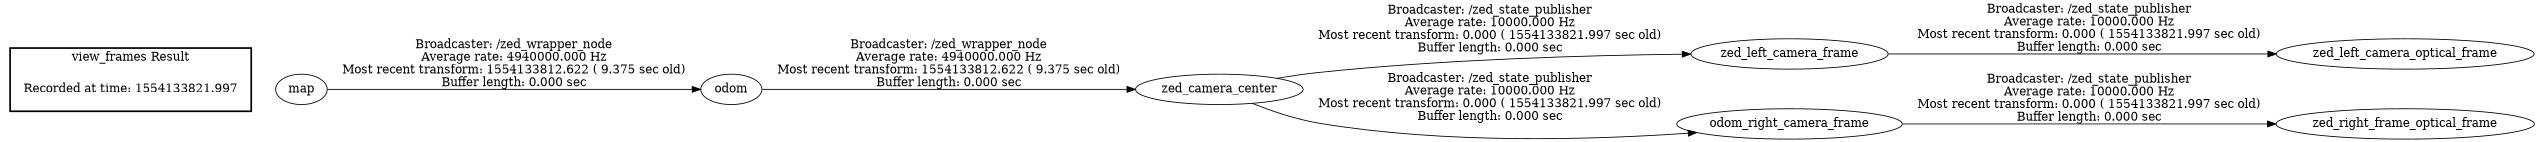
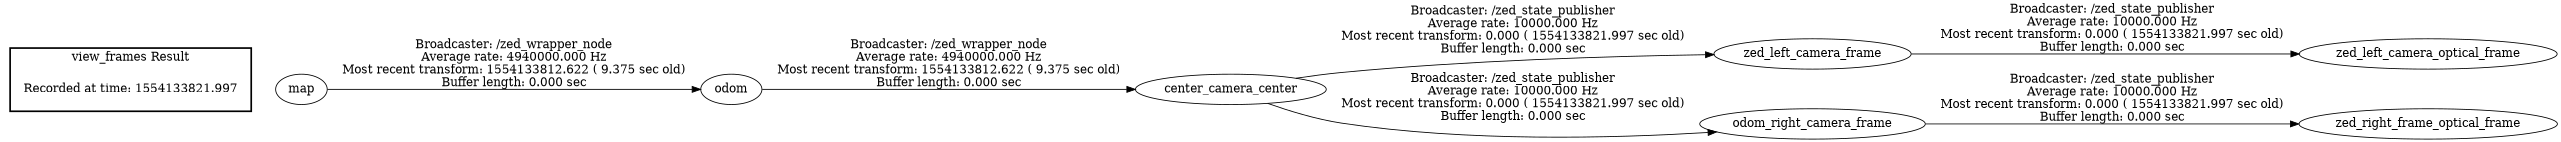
  digraph {
    rankdir=LR
    "Recorded at time: 1554133821.997" [shape=plaintext]
    map
-   zed_camera_center
+   zed_camera_center [label=center_camera_center]
    zed_left_camera_frame
    n5 [label=odom_right_camera_frame]
    zed_left_camera_optical_frame
    n7 [label=zed_right_frame_optical_frame]
    odom
    subgraph cluster_1 {
      color=black
      label="view_frames Result"
      style=bold
      "Recorded at time: 1554133821.997"
    }
    "Recorded at time: 1554133821.997" -> map [style=invis]
    map -> odom [label="Broadcaster: /zed_wrapper_node\nAverage rate: 4940000.000 Hz\nMost recent transform: 1554133812.622 ( 9.375 sec old)\nBuffer length: 0.000 sec\n"]
    zed_camera_center -> zed_left_camera_frame [label="Broadcaster: /zed_state_publisher\nAverage rate: 10000.000 Hz\nMost recent transform: 0.000 ( 1554133821.997 sec old)\nBuffer length: 0.000 sec\n"]
    zed_camera_center -> n5 [label="Broadcaster: /zed_state_publisher\nAverage rate: 10000.000 Hz\nMost recent transform: 0.000 ( 1554133821.997 sec old)\nBuffer length: 0.000 sec\n"]
    zed_left_camera_frame -> zed_left_camera_optical_frame [label="Broadcaster: /zed_state_publisher\nAverage rate: 10000.000 Hz\nMost recent transform: 0.000 ( 1554133821.997 sec old)\nBuffer length: 0.000 sec\n"]
    n5 -> n7 [label="Broadcaster: /zed_state_publisher\nAverage rate: 10000.000 Hz\nMost recent transform: 0.000 ( 1554133821.997 sec old)\nBuffer length: 0.000 sec\n"]
    odom -> zed_camera_center [label="Broadcaster: /zed_wrapper_node\nAverage rate: 4940000.000 Hz\nMost recent transform: 1554133812.622 ( 9.375 sec old)\nBuffer length: 0.000 sec\n"]
  }
